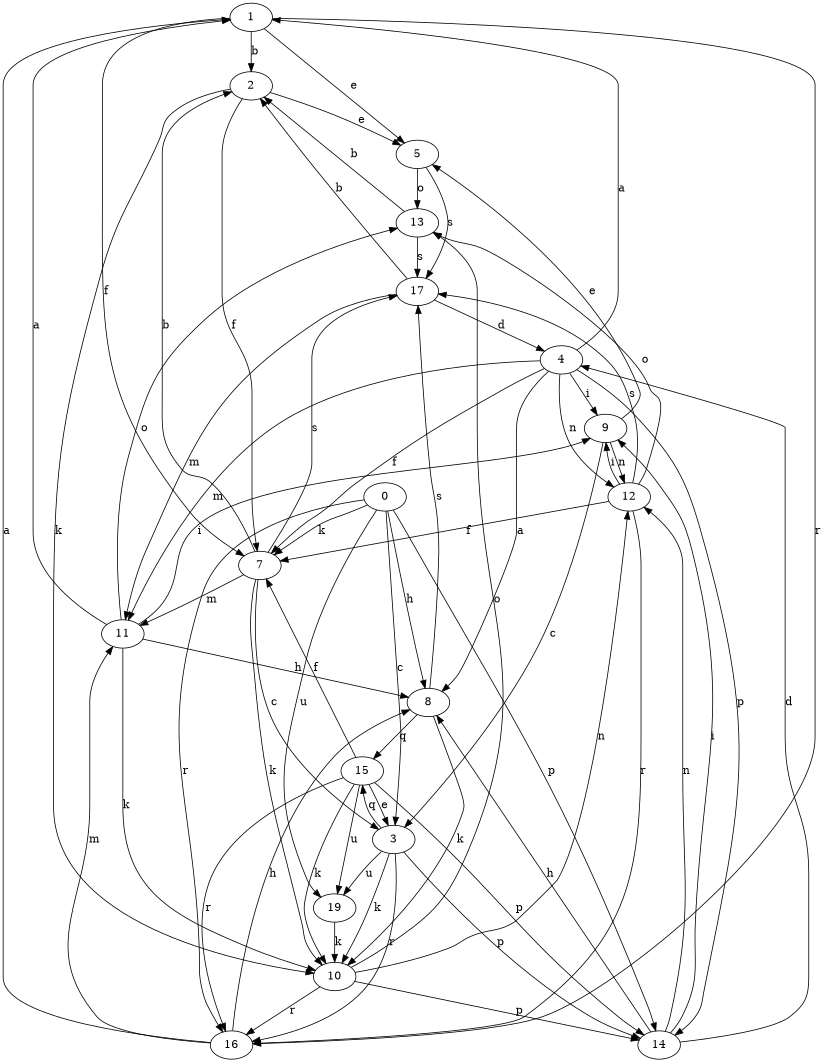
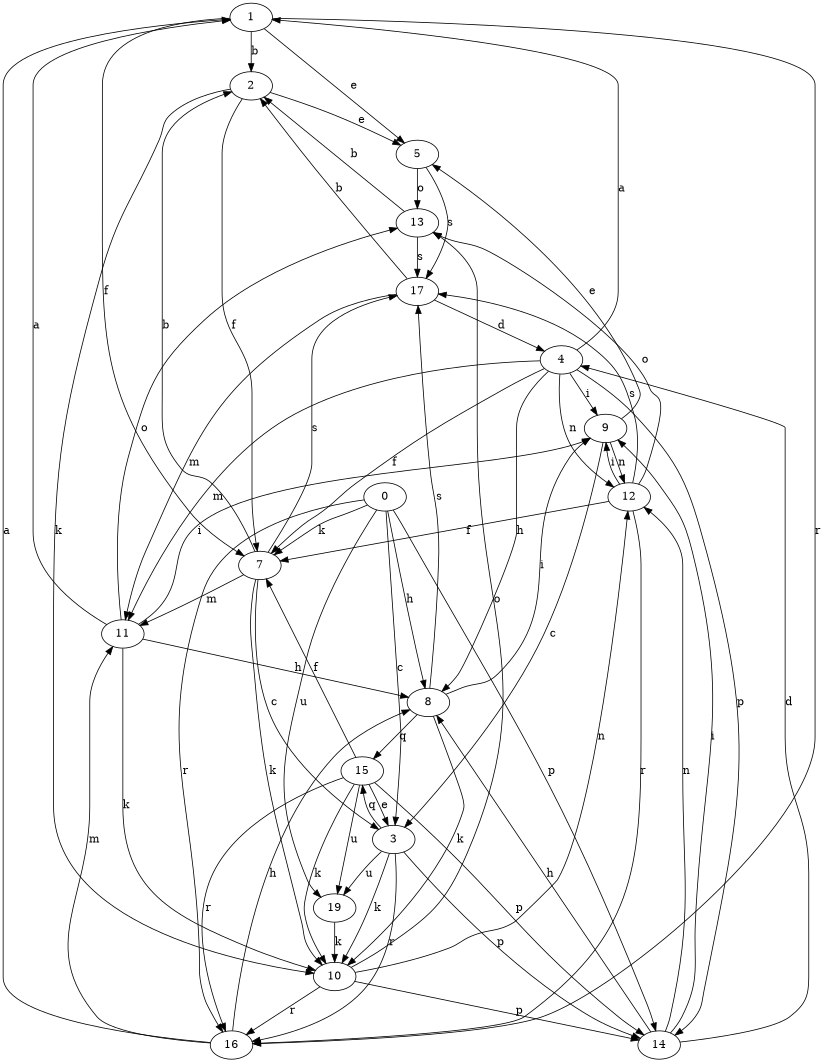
  strict digraph {
    1
    2
    5
    7
    16
    10
    13
    17
    3
    11
    8
    14
    12
    15
    19
    4
    9
    0
    1 -> 2 [label=b]
    1 -> 5 [label=e]
    1 -> 7 [label=f]
    1 -> 16 [label=r]
    2 -> 5 [label=e]
    2 -> 7 [label=f]
    2 -> 10 [label=k]
    5 -> 13 [label=o]
    5 -> 17 [label=s]
    7 -> 2 [label=b]
    7 -> 10 [label=k]
    7 -> 17 [label=s]
    7 -> 3 [label=c]
    7 -> 11 [label=m]
    16 -> 1 [label=a]
    16 -> 11 [label=m]
    16 -> 8 [label=h]
    10 -> 16 [label=r]
    10 -> 13 [label=o]
    10 -> 14 [label=p]
    10 -> 12 [label=n]
    13 -> 2 [label=b]
    13 -> 17 [label=s]
    17 -> 2 [label=b]
    17 -> 11 [label=m]
    17 -> 4 [label=d]
    3 -> 16 [label=r]
    3 -> 10 [label=k]
    3 -> 14 [label=p]
    3 -> 15 [label=q]
    3 -> 19 [label=u]
    11 -> 1 [label=a]
    11 -> 10 [label=k]
    11 -> 13 [label=o]
    11 -> 8 [label=h]
    11 -> 9 [label=i]
    8 -> 10 [label=k]
    8 -> 17 [label=s]
    8 -> 15 [label=q]
+   8 -> 9 [label=i]
    14 -> 8 [label=h]
    14 -> 12 [label=n]
    14 -> 4 [label=d]
    14 -> 9 [label=i]
    12 -> 7 [label=f]
    12 -> 16 [label=r]
    12 -> 13 [label=o]
    12 -> 17 [label=s]
    12 -> 9 [label=i]
    15 -> 7 [label=f]
    15 -> 16 [label=r]
    15 -> 10 [label=k]
    15 -> 3 [label=e]
    15 -> 14 [label=p]
    15 -> 19 [label=u]
    19 -> 10 [label=k]
    4 -> 1 [label=a]
    4 -> 7 [label=f]
    4 -> 11 [label=m]
-   4 -> 8 [label=a]
+   4 -> 8 [label=h]
    4 -> 14 [label=p]
    4 -> 12 [label=n]
    4 -> 9 [label=i]
    9 -> 5 [label=e]
    9 -> 3 [label=c]
    9 -> 12 [label=n]
    0 -> 7 [label=k]
    0 -> 16 [label=r]
    0 -> 3 [label=c]
    0 -> 8 [label=h]
    0 -> 14 [label=p]
    0 -> 19 [label=u]
  }
